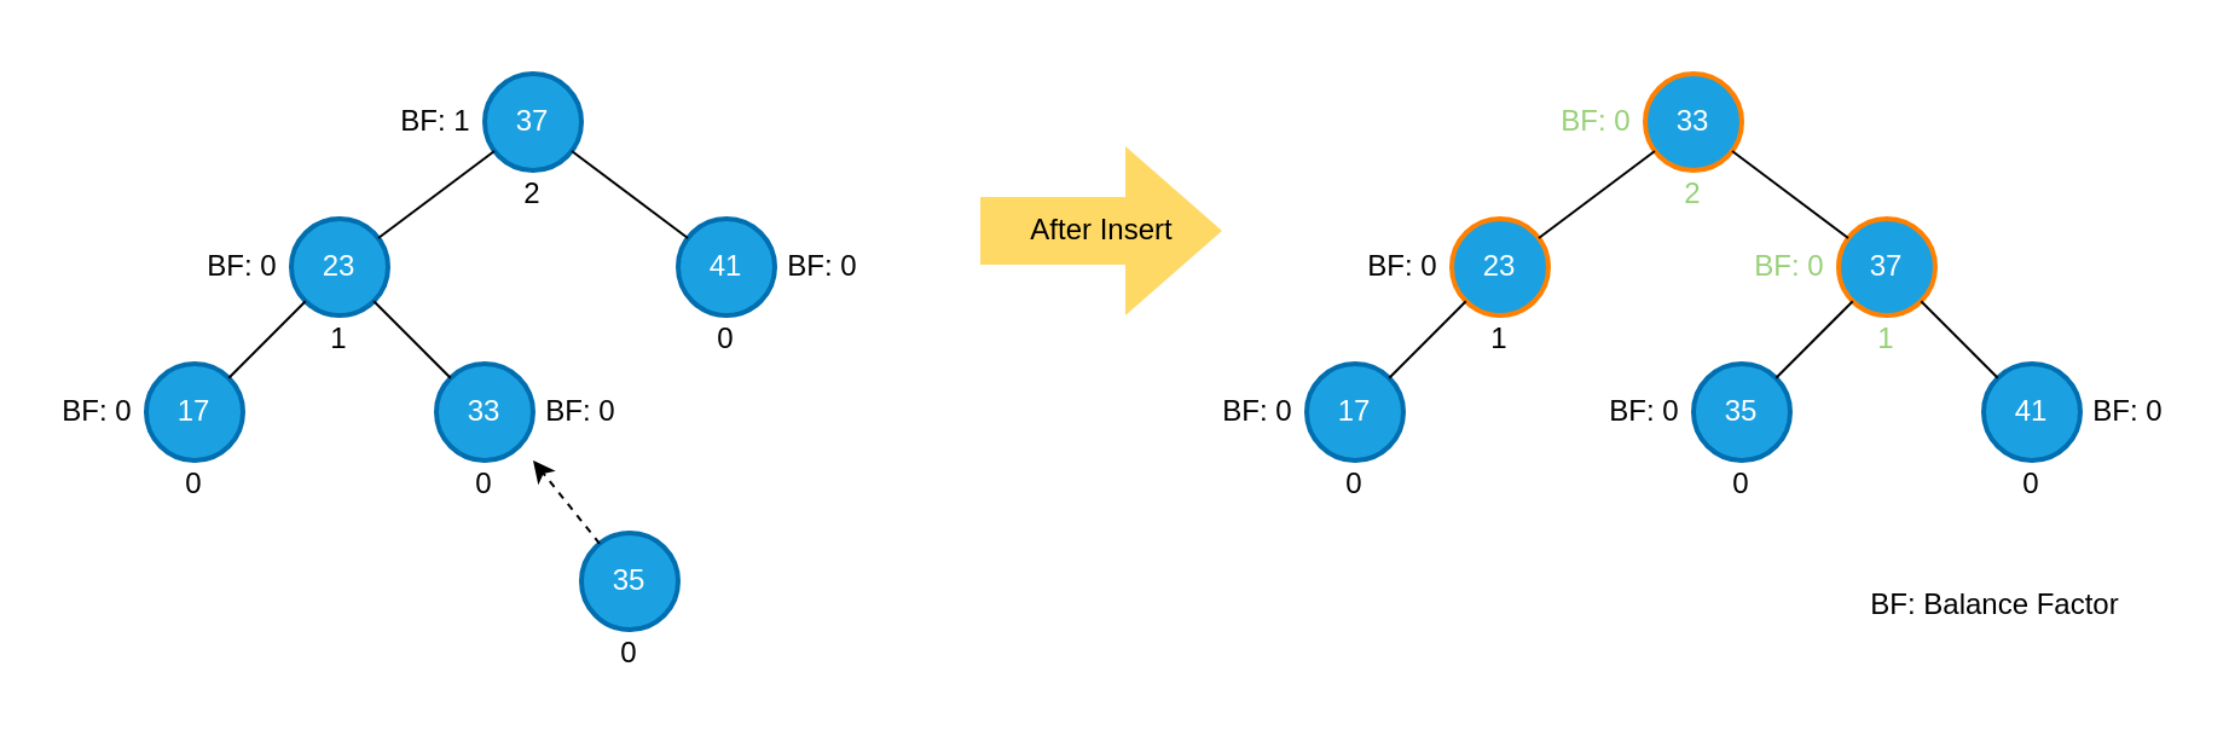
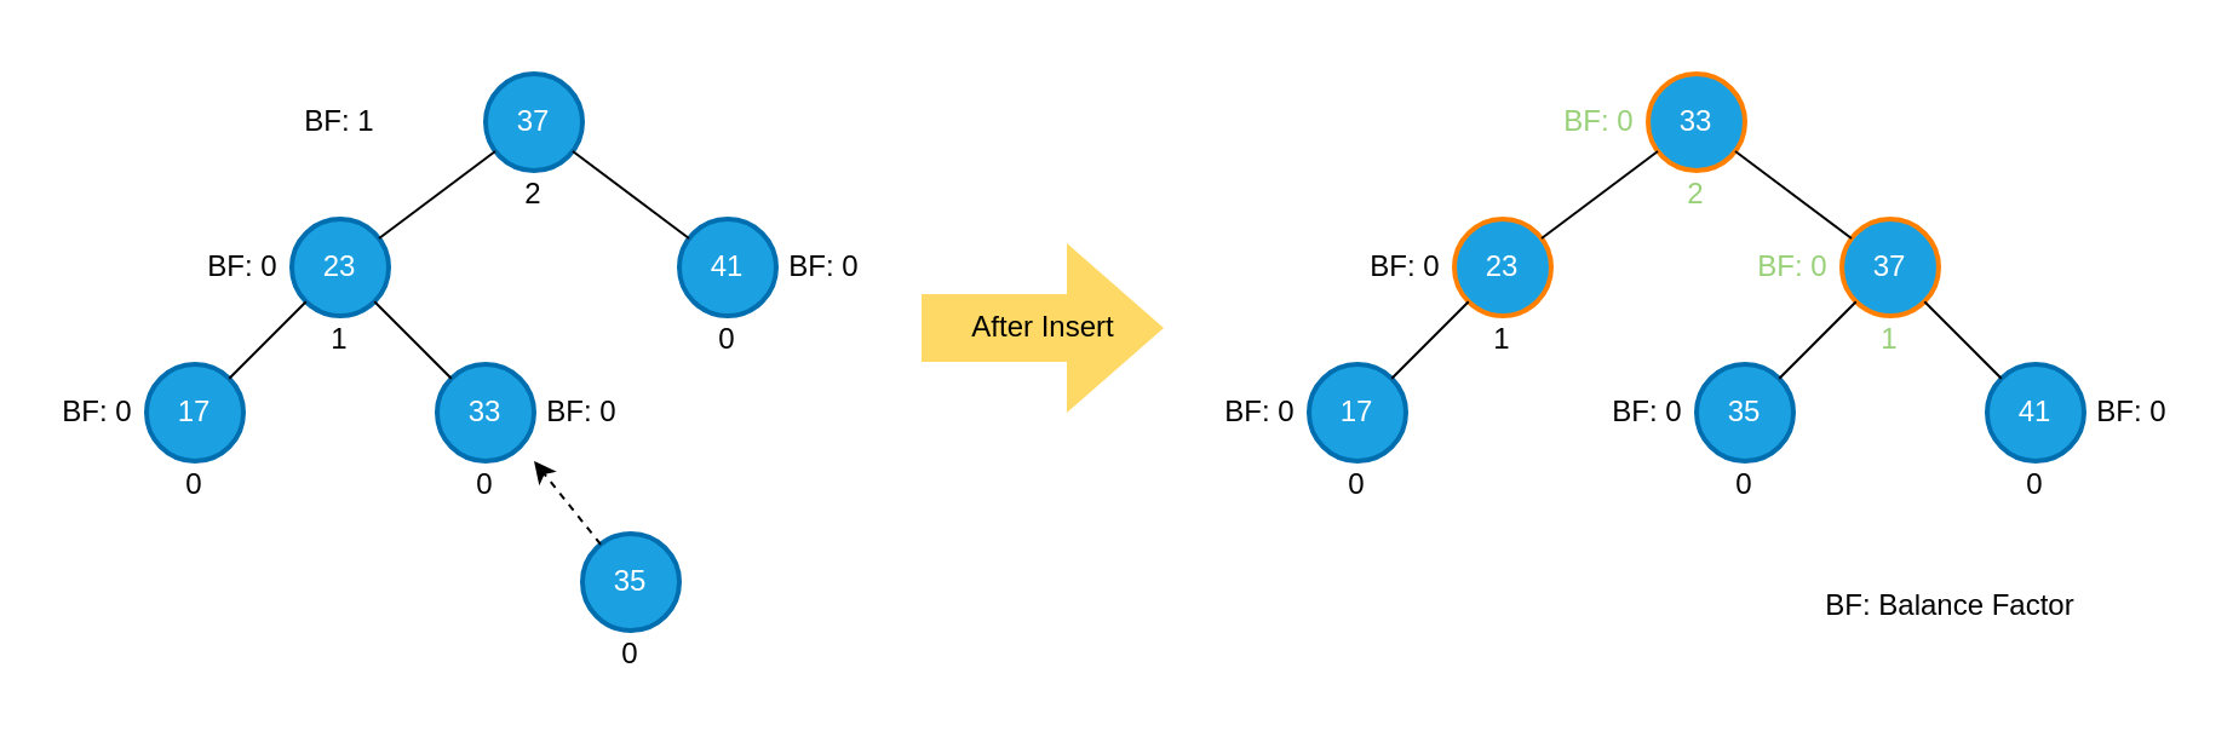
  <mxCell id="0" />
  <mxCell id="1" parent="0" />
  <mxCell id="2" value="" style="rounded=0;whiteSpace=wrap;html=1;fillColor=#FFFFFF;strokeColor=none;" vertex="1" parent="1"><mxGeometry x="20" y="20" width="880" height="260" as="geometry" /></mxCell>
  <mxCell id="3" value="37" style="ellipse;whiteSpace=wrap;html=1;aspect=fixed;strokeColor=#006EAF;strokeWidth=2;fillColor=#1ba1e2;fontColor=#ffffff;" vertex="1" parent="1"><mxGeometry x="200" y="30" width="40" height="40" as="geometry" /></mxCell>
  <mxCell id="4" value="23" style="ellipse;whiteSpace=wrap;html=1;aspect=fixed;strokeColor=#006EAF;strokeWidth=2;fillColor=#1ba1e2;fontColor=#ffffff;" vertex="1" parent="1"><mxGeometry x="120" y="90" width="40" height="40" as="geometry" /></mxCell>
  <mxCell id="5" value="35" style="ellipse;whiteSpace=wrap;html=1;aspect=fixed;strokeColor=#006EAF;strokeWidth=2;fillColor=#1ba1e2;fontColor=#ffffff;" vertex="1" parent="1"><mxGeometry x="240" y="220" width="40" height="40" as="geometry" /></mxCell>
  <mxCell id="6" value="33" style="ellipse;whiteSpace=wrap;html=1;aspect=fixed;strokeColor=#006EAF;strokeWidth=2;fillColor=#1ba1e2;fontColor=#ffffff;" vertex="1" parent="1"><mxGeometry x="180" y="150" width="40" height="40" as="geometry" /></mxCell>
  <mxCell id="7" value="17" style="ellipse;whiteSpace=wrap;html=1;aspect=fixed;strokeColor=#006EAF;strokeWidth=2;fillColor=#1ba1e2;fontColor=#ffffff;" vertex="1" parent="1"><mxGeometry x="60" y="150" width="40" height="40" as="geometry" /></mxCell>
  <mxCell id="8" value="41" style="ellipse;whiteSpace=wrap;html=1;aspect=fixed;strokeColor=#006EAF;strokeWidth=2;fillColor=#1ba1e2;fontColor=#ffffff;" vertex="1" parent="1"><mxGeometry x="280" y="90" width="40" height="40" as="geometry" /></mxCell>
  <mxCell id="9" value="" style="endArrow=none;html=1;strokeColor=#000000;" edge="1" parent="1" source="7" target="4"><mxGeometry width="50" height="50" relative="1" as="geometry"><mxPoint x="130" y="350" as="sourcePoint" /><mxPoint x="180" y="300" as="targetPoint" /></mxGeometry></mxCell>
  <mxCell id="10" value="" style="endArrow=none;html=1;strokeColor=#000000;" edge="1" parent="1" source="6" target="4"><mxGeometry width="50" height="50" relative="1" as="geometry"><mxPoint x="140" y="360" as="sourcePoint" /><mxPoint x="190" y="310" as="targetPoint" /></mxGeometry></mxCell>
  <mxCell id="11" value="" style="endArrow=none;html=1;strokeColor=#000000;" edge="1" parent="1" source="8" target="3"><mxGeometry width="50" height="50" relative="1" as="geometry"><mxPoint x="150" y="370" as="sourcePoint" /><mxPoint x="200" y="320" as="targetPoint" /></mxGeometry></mxCell>
  <mxCell id="12" value="" style="endArrow=none;html=1;strokeColor=#000000;" edge="1" parent="1" source="4" target="3"><mxGeometry width="50" height="50" relative="1" as="geometry"><mxPoint x="160" y="380" as="sourcePoint" /><mxPoint x="210" y="330" as="targetPoint" /></mxGeometry></mxCell>
  <mxCell id="13" value="" style="endArrow=classic;html=1;strokeColor=#000000;dashed=1;" edge="1" parent="1" source="5"><mxGeometry width="50" height="50" relative="1" as="geometry"><mxPoint x="218.944" y="232.111" as="sourcePoint" /><mxPoint x="220" y="190" as="targetPoint" /></mxGeometry></mxCell>
  <mxCell id="14" value="&lt;font color=&quot;#000000&quot;&gt;2&lt;/font&gt;" style="text;html=1;strokeColor=none;fillColor=none;align=center;verticalAlign=middle;whiteSpace=wrap;rounded=0;" vertex="1" parent="1"><mxGeometry x="210" y="70" width="20" height="20" as="geometry" /></mxCell>
- <mxCell id="15" value="&lt;font color=&quot;#000000&quot;&gt;BF: 1&lt;/font&gt;" style="text;html=1;strokeColor=none;fillColor=none;align=center;verticalAlign=middle;whiteSpace=wrap;rounded=0;" vertex="1" parent="1"><mxGeometry x="160" y="40" width="40" height="20" as="geometry" /></mxCell>
+ <mxCell id="15" value="&lt;font color=&quot;#000000&quot;&gt;BF: 1&lt;/font&gt;" style="text;html=1;strokeColor=none;fillColor=none;align=center;verticalAlign=middle;whiteSpace=wrap;rounded=0;" vertex="1" parent="1"><mxGeometry x="120" y="40" width="40" height="20" as="geometry" /></mxCell>
  <mxCell id="16" value="&lt;font color=&quot;#000000&quot;&gt;BF: 0&lt;/font&gt;" style="text;html=1;strokeColor=none;fillColor=none;align=center;verticalAlign=middle;whiteSpace=wrap;rounded=0;" vertex="1" parent="1"><mxGeometry x="80" y="100" width="40" height="20" as="geometry" /></mxCell>
  <mxCell id="17" value="&lt;font color=&quot;#000000&quot;&gt;BF: 0&lt;/font&gt;" style="text;html=1;strokeColor=none;fillColor=none;align=center;verticalAlign=middle;whiteSpace=wrap;rounded=0;" vertex="1" parent="1"><mxGeometry x="320" y="100" width="40" height="20" as="geometry" /></mxCell>
  <mxCell id="18" value="&lt;font color=&quot;#000000&quot;&gt;BF: 0&lt;/font&gt;" style="text;html=1;strokeColor=none;fillColor=none;align=center;verticalAlign=middle;whiteSpace=wrap;rounded=0;" vertex="1" parent="1"><mxGeometry x="220" y="160" width="40" height="20" as="geometry" /></mxCell>
  <mxCell id="19" value="&lt;font color=&quot;#000000&quot;&gt;BF: 0&lt;/font&gt;" style="text;html=1;strokeColor=none;fillColor=none;align=center;verticalAlign=middle;whiteSpace=wrap;rounded=0;" vertex="1" parent="1"><mxGeometry x="20" y="160" width="40" height="20" as="geometry" /></mxCell>
  <mxCell id="20" value="&lt;font color=&quot;#000000&quot;&gt;0&lt;/font&gt;" style="text;html=1;strokeColor=none;fillColor=none;align=center;verticalAlign=middle;whiteSpace=wrap;rounded=0;" vertex="1" parent="1"><mxGeometry x="290" y="130" width="20" height="20" as="geometry" /></mxCell>
  <mxCell id="21" value="&lt;font color=&quot;#000000&quot;&gt;1&lt;/font&gt;" style="text;html=1;strokeColor=none;fillColor=none;align=center;verticalAlign=middle;whiteSpace=wrap;rounded=0;" vertex="1" parent="1"><mxGeometry x="130" y="130" width="20" height="20" as="geometry" /></mxCell>
  <mxCell id="22" value="&lt;font color=&quot;#000000&quot;&gt;0&lt;/font&gt;" style="text;html=1;strokeColor=none;fillColor=none;align=center;verticalAlign=middle;whiteSpace=wrap;rounded=0;" vertex="1" parent="1"><mxGeometry x="190" y="190" width="20" height="20" as="geometry" /></mxCell>
  <mxCell id="23" value="&lt;font color=&quot;#000000&quot;&gt;0&lt;/font&gt;" style="text;html=1;strokeColor=none;fillColor=none;align=center;verticalAlign=middle;whiteSpace=wrap;rounded=0;" vertex="1" parent="1"><mxGeometry x="70" y="190" width="20" height="20" as="geometry" /></mxCell>
  <mxCell id="24" value="&lt;font color=&quot;#000000&quot;&gt;0&lt;/font&gt;" style="text;html=1;strokeColor=none;fillColor=none;align=center;verticalAlign=middle;whiteSpace=wrap;rounded=0;" vertex="1" parent="1"><mxGeometry x="250" y="260" width="20" height="20" as="geometry" /></mxCell>
- <mxCell id="25" value="&lt;font color=&quot;#000000&quot;&gt;After Insert&lt;/font&gt;" style="html=1;shadow=0;dashed=0;align=center;verticalAlign=middle;shape=mxgraph.arrows2.arrow;dy=0.6;dx=40;notch=0;strokeColor=none;fillColor=#FFD966;" vertex="1" parent="1"><mxGeometry x="405" y="60" width="100" height="70" as="geometry" /></mxCell>
+ <mxCell id="25" value="&lt;font color=&quot;#000000&quot;&gt;After Insert&lt;/font&gt;" style="html=1;shadow=0;dashed=0;align=center;verticalAlign=middle;shape=mxgraph.arrows2.arrow;dy=0.6;dx=40;notch=0;strokeColor=none;fillColor=#FFD966;" vertex="1" parent="1"><mxGeometry x="380" y="100" width="100" height="70" as="geometry" /></mxCell>
  <mxCell id="26" value="37" style="ellipse;whiteSpace=wrap;html=1;aspect=fixed;strokeWidth=2;fillColor=#1ba1e2;fontColor=#ffffff;strokeColor=#FF8000;" vertex="1" parent="1"><mxGeometry x="760" y="90" width="40" height="40" as="geometry" /></mxCell>
  <mxCell id="27" value="23" style="ellipse;whiteSpace=wrap;html=1;aspect=fixed;strokeWidth=2;fillColor=#1ba1e2;fontColor=#ffffff;strokeColor=#FF8000;" vertex="1" parent="1"><mxGeometry x="600" y="90" width="40" height="40" as="geometry" /></mxCell>
  <mxCell id="28" value="35" style="ellipse;whiteSpace=wrap;html=1;aspect=fixed;strokeColor=#006EAF;strokeWidth=2;fillColor=#1ba1e2;fontColor=#ffffff;" vertex="1" parent="1"><mxGeometry x="700" y="150" width="40" height="40" as="geometry" /></mxCell>
  <mxCell id="29" value="33" style="ellipse;whiteSpace=wrap;html=1;aspect=fixed;strokeWidth=2;fillColor=#1ba1e2;fontColor=#ffffff;strokeColor=#FF8000;" vertex="1" parent="1"><mxGeometry x="680" y="30" width="40" height="40" as="geometry" /></mxCell>
  <mxCell id="30" value="17" style="ellipse;whiteSpace=wrap;html=1;aspect=fixed;strokeColor=#006EAF;strokeWidth=2;fillColor=#1ba1e2;fontColor=#ffffff;" vertex="1" parent="1"><mxGeometry x="540" y="150" width="40" height="40" as="geometry" /></mxCell>
  <mxCell id="31" value="41" style="ellipse;whiteSpace=wrap;html=1;aspect=fixed;strokeColor=#006EAF;strokeWidth=2;fillColor=#1ba1e2;fontColor=#ffffff;" vertex="1" parent="1"><mxGeometry x="820" y="150" width="40" height="40" as="geometry" /></mxCell>
  <mxCell id="32" value="" style="endArrow=none;html=1;strokeColor=#000000;" edge="1" parent="1" source="30" target="27"><mxGeometry width="50" height="50" relative="1" as="geometry"><mxPoint x="1010" y="790" as="sourcePoint" /><mxPoint x="1060" y="740" as="targetPoint" /></mxGeometry></mxCell>
  <mxCell id="33" value="" style="endArrow=none;html=1;strokeColor=#000000;" edge="1" parent="1" source="29" target="27"><mxGeometry width="50" height="50" relative="1" as="geometry"><mxPoint x="1020" y="800" as="sourcePoint" /><mxPoint x="1070" y="750" as="targetPoint" /></mxGeometry></mxCell>
  <mxCell id="34" value="" style="endArrow=none;html=1;strokeColor=#000000;" edge="1" parent="1" source="31" target="26"><mxGeometry width="50" height="50" relative="1" as="geometry"><mxPoint x="1030" y="810" as="sourcePoint" /><mxPoint x="1080" y="760" as="targetPoint" /></mxGeometry></mxCell>
  <mxCell id="35" value="" style="endArrow=none;html=1;strokeColor=#000000;" edge="1" parent="1" source="29" target="26"><mxGeometry width="50" height="50" relative="1" as="geometry"><mxPoint x="670" y="410" as="sourcePoint" /><mxPoint x="1090" y="770" as="targetPoint" /></mxGeometry></mxCell>
  <mxCell id="36" value="" style="endArrow=none;html=1;strokeColor=#000000;endFill=0;" edge="1" parent="1" source="28" target="26"><mxGeometry width="50" height="50" relative="1" as="geometry"><mxPoint x="988.944" y="692.111" as="sourcePoint" /><mxPoint x="990" y="650" as="targetPoint" /></mxGeometry></mxCell>
  <mxCell id="37" value="&lt;font color=&quot;#97d077&quot;&gt;2&lt;/font&gt;" style="text;html=1;strokeColor=none;fillColor=none;align=center;verticalAlign=middle;whiteSpace=wrap;rounded=0;" vertex="1" parent="1"><mxGeometry x="690" y="70" width="20" height="20" as="geometry" /></mxCell>
  <mxCell id="38" value="&lt;font color=&quot;#97d077&quot;&gt;BF: 0&lt;/font&gt;" style="text;html=1;strokeColor=none;fillColor=none;align=center;verticalAlign=middle;whiteSpace=wrap;rounded=0;" vertex="1" parent="1"><mxGeometry x="640" y="40" width="40" height="20" as="geometry" /></mxCell>
  <mxCell id="39" value="&lt;font color=&quot;#000000&quot;&gt;BF: 0&lt;/font&gt;" style="text;html=1;strokeColor=none;fillColor=none;align=center;verticalAlign=middle;whiteSpace=wrap;rounded=0;" vertex="1" parent="1"><mxGeometry x="560" y="100" width="40" height="20" as="geometry" /></mxCell>
  <mxCell id="40" value="&lt;font color=&quot;#000000&quot;&gt;BF: 0&lt;/font&gt;" style="text;html=1;strokeColor=none;fillColor=none;align=center;verticalAlign=middle;whiteSpace=wrap;rounded=0;" vertex="1" parent="1"><mxGeometry x="860" y="160" width="40" height="20" as="geometry" /></mxCell>
  <mxCell id="41" value="&lt;font color=&quot;#97d077&quot;&gt;BF: 0&lt;/font&gt;" style="text;html=1;strokeColor=none;fillColor=none;align=center;verticalAlign=middle;whiteSpace=wrap;rounded=0;" vertex="1" parent="1"><mxGeometry x="720" y="100" width="40" height="20" as="geometry" /></mxCell>
  <mxCell id="42" value="&lt;font color=&quot;#000000&quot;&gt;BF: 0&lt;/font&gt;" style="text;html=1;strokeColor=none;fillColor=none;align=center;verticalAlign=middle;whiteSpace=wrap;rounded=0;" vertex="1" parent="1"><mxGeometry x="500" y="160" width="40" height="20" as="geometry" /></mxCell>
  <mxCell id="43" value="&lt;font color=&quot;#000000&quot;&gt;0&lt;/font&gt;" style="text;html=1;strokeColor=none;fillColor=none;align=center;verticalAlign=middle;whiteSpace=wrap;rounded=0;" vertex="1" parent="1"><mxGeometry x="830" y="190" width="20" height="20" as="geometry" /></mxCell>
  <mxCell id="44" value="&lt;font color=&quot;#97d077&quot;&gt;1&lt;/font&gt;" style="text;html=1;strokeColor=none;fillColor=none;align=center;verticalAlign=middle;whiteSpace=wrap;rounded=0;" vertex="1" parent="1"><mxGeometry x="770" y="130" width="20" height="20" as="geometry" /></mxCell>
  <mxCell id="45" value="&lt;font color=&quot;#000000&quot;&gt;1&lt;/font&gt;" style="text;html=1;strokeColor=none;fillColor=none;align=center;verticalAlign=middle;whiteSpace=wrap;rounded=0;" vertex="1" parent="1"><mxGeometry x="610" y="130" width="20" height="20" as="geometry" /></mxCell>
  <mxCell id="46" value="&lt;font color=&quot;#000000&quot;&gt;0&lt;/font&gt;" style="text;html=1;strokeColor=none;fillColor=none;align=center;verticalAlign=middle;whiteSpace=wrap;rounded=0;" vertex="1" parent="1"><mxGeometry x="550" y="190" width="20" height="20" as="geometry" /></mxCell>
  <mxCell id="47" value="&lt;font color=&quot;#000000&quot;&gt;0&lt;/font&gt;" style="text;html=1;strokeColor=none;fillColor=none;align=center;verticalAlign=middle;whiteSpace=wrap;rounded=0;" vertex="1" parent="1"><mxGeometry x="710" y="190" width="20" height="20" as="geometry" /></mxCell>
  <mxCell id="48" value="&lt;font color=&quot;#000000&quot;&gt;BF: 0&lt;/font&gt;" style="text;html=1;strokeColor=none;fillColor=none;align=center;verticalAlign=middle;whiteSpace=wrap;rounded=0;" vertex="1" parent="1"><mxGeometry x="660" y="160" width="40" height="20" as="geometry" /></mxCell>
- <mxCell id="49" value="&lt;font color=&quot;#000000&quot;&gt;BF: Balance Factor&lt;/font&gt;" style="text;html=1;strokeColor=none;fillColor=none;align=center;verticalAlign=middle;whiteSpace=wrap;rounded=0;" vertex="1" parent="1"><mxGeometry x="770" y="240" width="110" height="20" as="geometry" /></mxCell>
+ <mxCell id="49" value="&lt;font color=&quot;#000000&quot;&gt;BF: Balance Factor&lt;/font&gt;" style="text;html=1;strokeColor=none;fillColor=none;align=center;verticalAlign=middle;whiteSpace=wrap;rounded=0;" vertex="1" parent="1"><mxGeometry x="750" y="240" width="110" height="20" as="geometry" /></mxCell>
